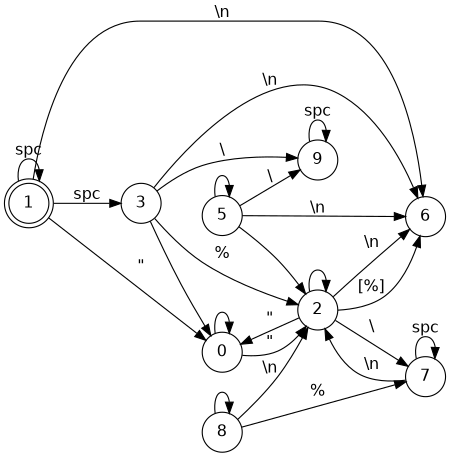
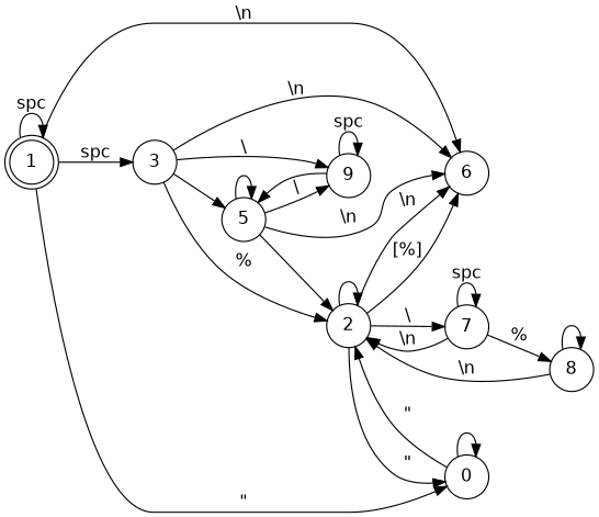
  digraph {
    fontname="DejaVu Sans"
    rankdir=LR
    node [fontname="DejaVu Sans" shape=circle]
    edge [fontname="DejaVu Sans"]
    1 [shape=doublecircle]
    3
    n3 [label=0]
    6
    2
    5
    9
    7
    8
    1 -> 1 [label=spc]
    1 -> 3 [label=spc]
    1 -> n3 [label="\""]
    1 -> 6 [label="\\n"]
    3 -> 6 [label="\\n"]
    3 -> 2 [label="%"]
-   3 -> n3
+   3 -> 5
    3 -> 9 [label="\\"]
    n3 -> n3
    n3 -> 2 [label="\""]
    2 -> n3 [label="\""]
    2 -> 6 [label="\\n"]
    2 -> 6 [label="[%]"]
    2 -> 2
    2 -> 7 [label="\\"]
    5 -> 6 [label="\\n"]
    5 -> 2
    5 -> 5
    5 -> 9 [label="\\"]
+   9 -> 5
    9 -> 9 [label=spc]
    7 -> 2 [label="\\n"]
    7 -> 7 [label=spc]
-   8 -> 7 [label="%"]
+   7 -> 8 [label="%"]
    8 -> 2 [label="\\n"]
    8 -> 8
  }
